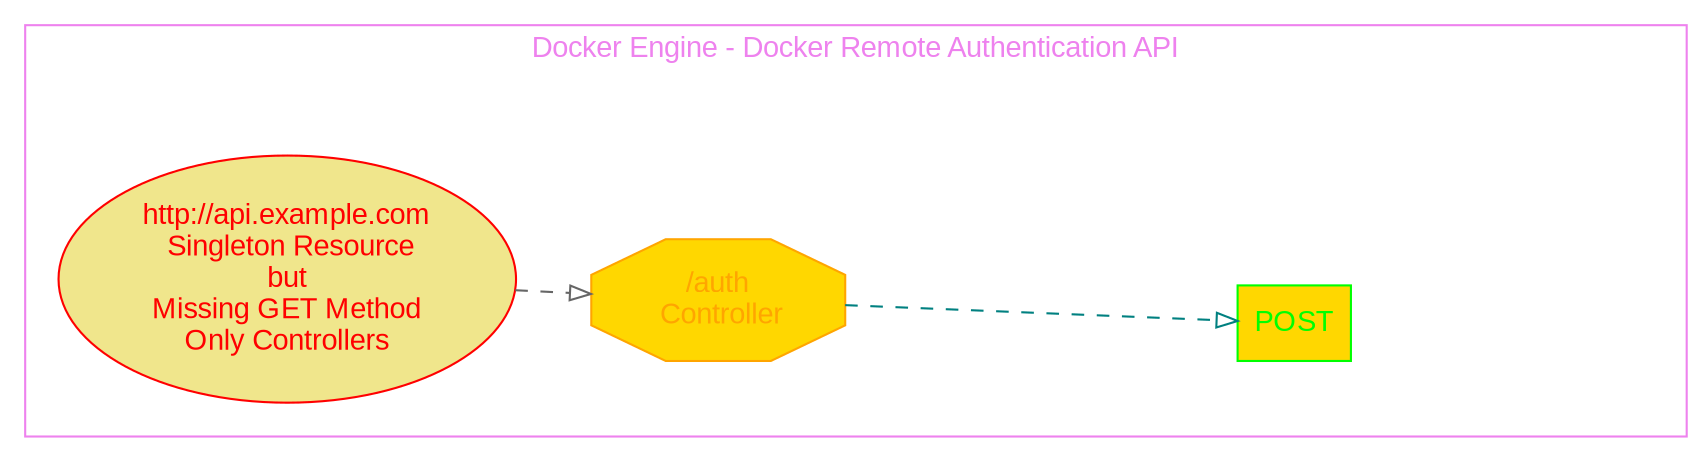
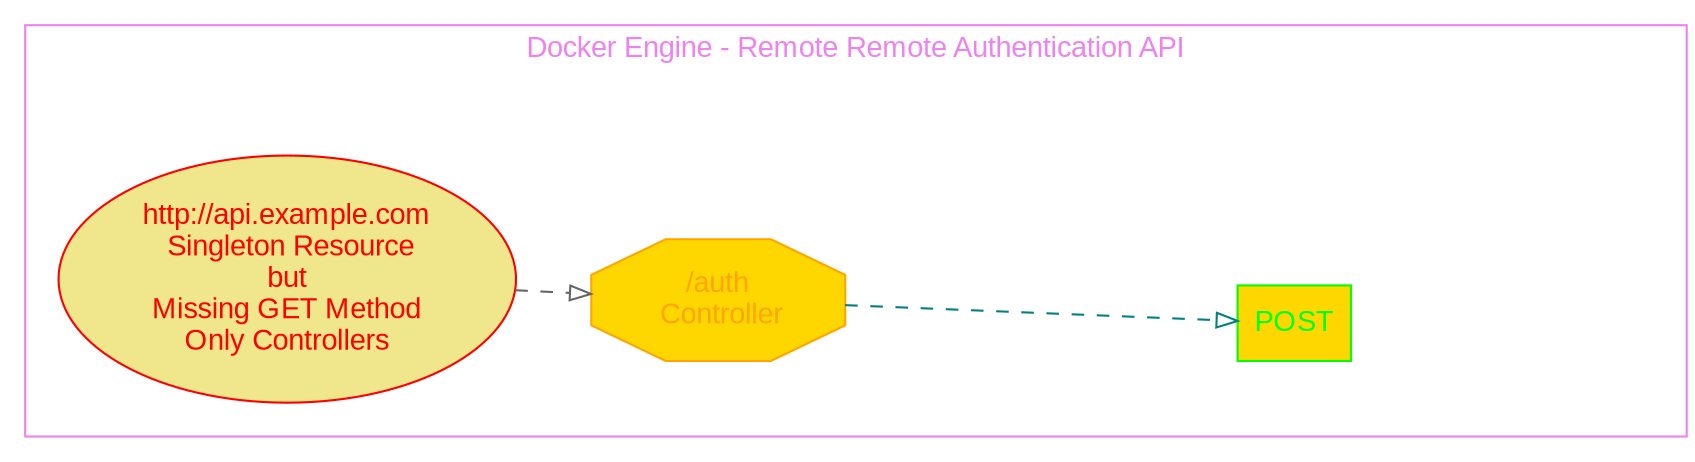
  digraph {
    rankdir=LR
    fontname="Liberation Sans"
    node [style=filled fillcolor=gold fontname="Liberation Sans"]
    edge [style=dashed arrowhead=onormal fontname="Liberation Sans"]
    n1 [color=green fontcolor=green label=POST shape=box]
    n2 [color=orange fontcolor=orange label="/auth\n Controller" shape=octagon]
    n3 [color=red fontcolor=red label="http://api.example.com\n Singleton Resource\nbut\nMissing GET Method\nOnly Controllers" shape=ellipse fillcolor=khaki]
    subgraph cluster_1 {
      color=violet
      fontcolor=violet
-     label="Docker Engine - Docker Remote Authentication API"
+     label="Docker Engine - Remote Remote Authentication API"
      subgraph cluster_2 {
        color=white
        fontcolor=white
        n3
        subgraph cluster_3 {
          color=white
          fontcolor=white
          n2
          subgraph cluster_4 {
            color=white
            fontcolor=white
            n1
          }
        }
      }
    }
    n2 -> n1 [color=teal fontcolor=green]
    n3 -> n2 [color=gray40 fontcolor=orange]
  }
